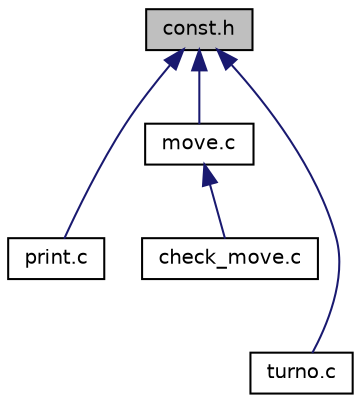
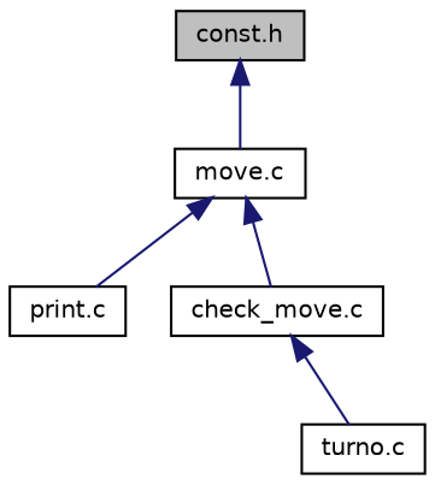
  digraph {
    node [color=black fillcolor=white fontname=Helvetica fontsize=10 shape=record style=filled]
    edge [color=midnightblue dir=back fontname=Helvetica fontsize=10 labelfontname=Helvetica labelfontsize=10 style=solid]
    n1 [fillcolor=grey75 fontcolor=black height=0.2 label="const.h" width=0.4]
    n2 [height=0.2 label="move.c" width=0.4]
    n3 [height=0.2 label="print.c" width=0.4]
    n4 [height=0.2 label="turno.c" width=0.4]
    n5 [height=0.2 label="check_move.c" width=0.4]
    n1 -> n2
-   n1 -> n3
-   n1 -> n4
+   n2 -> n3
+   n5 -> n4
    n2 -> n5
  }
